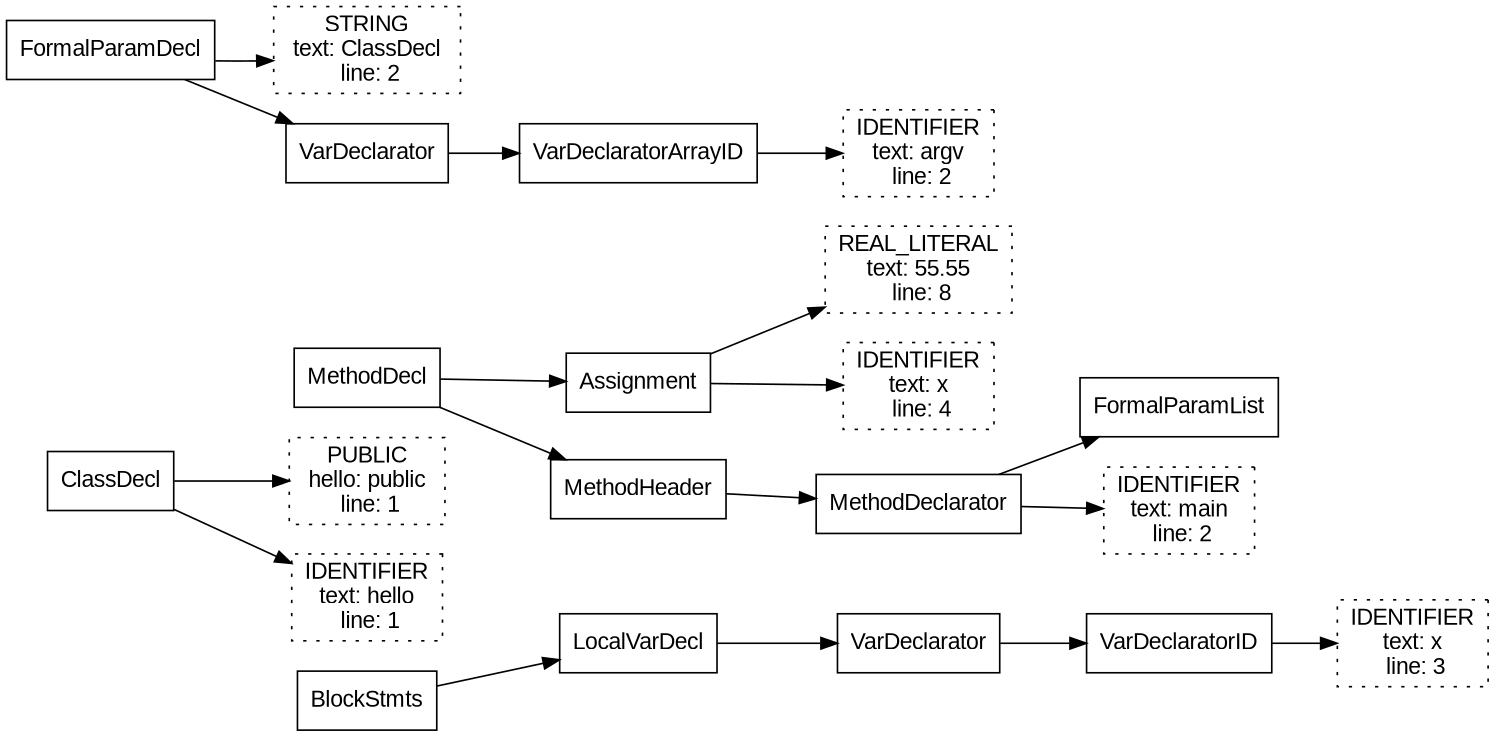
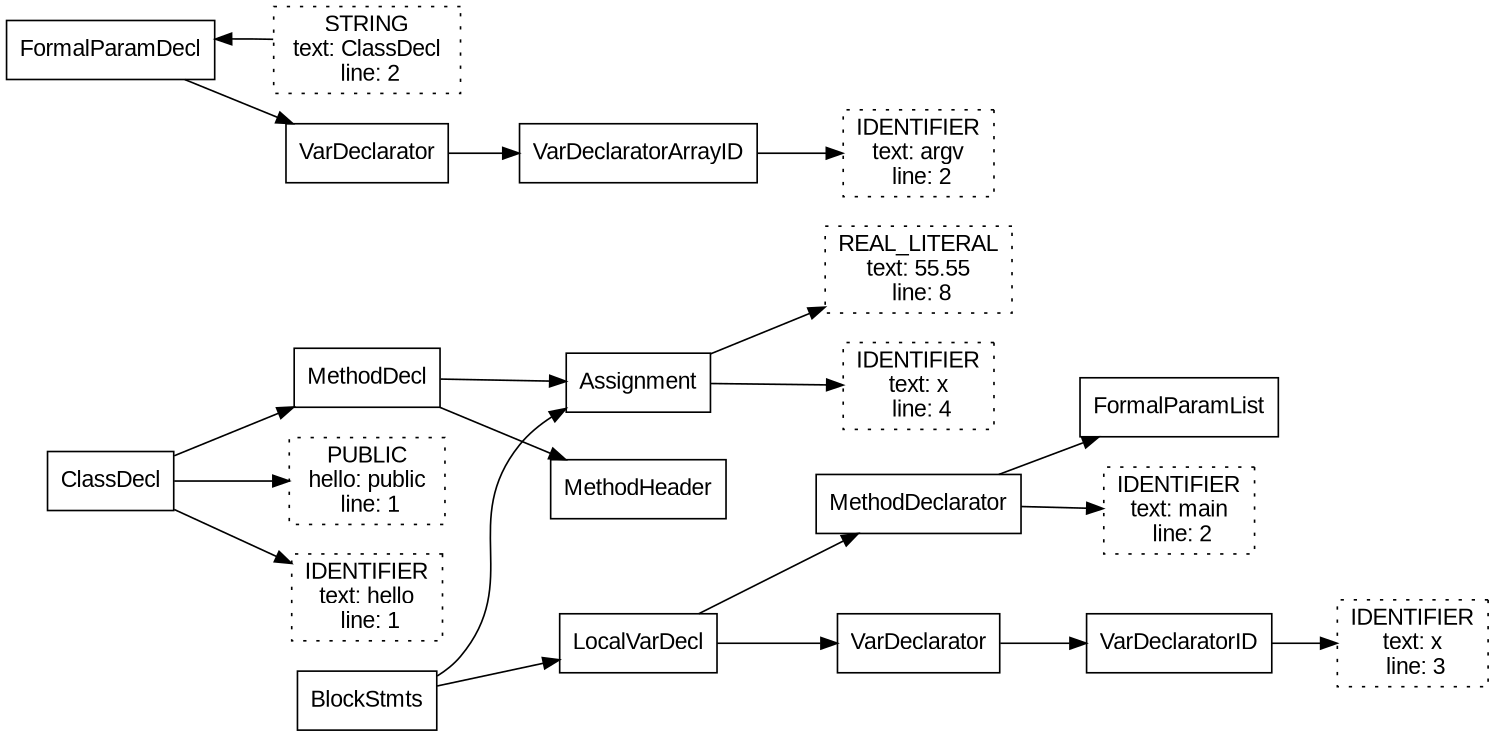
  digraph {
    fontname="Liberation Sans"
    rankdir=LR
    node [fontname="Liberation Sans" shape=rectangle]
    edge [fontname="Liberation Sans"]
    n1 [label=<ClassDecl>]
    n2 [label=<PUBLIC<br/> hello: public <br/> line: 1> style=dotted]
    n3 [label=<IDENTIFIER<br/> text: hello <br/> line: 1> style=dotted]
    n4 [label=<MethodDecl>]
    n5 [label=<MethodHeader>]
    n6 [label=<Assignment>]
    n7 [label=<MethodDeclarator>]
    n8 [label=<BlockStmts>]
    n9 [label=<LocalVarDecl>]
    n10 [label=<IDENTIFIER<br/> text: main <br/> line: 2> style=dotted]
    n11 [label=<FormalParamList>]
    n12 [label=<FormalParamDecl>]
    n13 [label=<STRING<br/> text: ClassDecl <br/> line: 2> style=dotted]
    n14 [label=<VarDeclarator>]
    n15 [label=<VarDeclaratorArrayID>]
    n16 [label=<IDENTIFIER<br/> text: argv <br/> line: 2> style=dotted]
    n17 [label=<VarDeclarator>]
    n18 [label=<IDENTIFIER<br/> text: x <br/> line: 4> style=dotted]
    n19 [label=<REAL_LITERAL<br/> text: 55.55 <br/> line: 8> style=dotted]
    n20 [label=<VarDeclaratorID>]
    n21 [label=<IDENTIFIER<br/> text: x <br/> line: 3> style=dotted]
    n1 -> n2
    n1 -> n3
+   n1 -> n4
    n4 -> n5
    n4 -> n6
-   n5 -> n7
+   n9 -> n7
    n6 -> n18
    n6 -> n19
    n7 -> n10
    n7 -> n11
+   n8 -> n6
    n8 -> n9
    n9 -> n17
-   n12 -> n13
+   n13 -> n12
    n12 -> n14
    n14 -> n15
    n15 -> n16
    n17 -> n20
    n20 -> n21
  }
